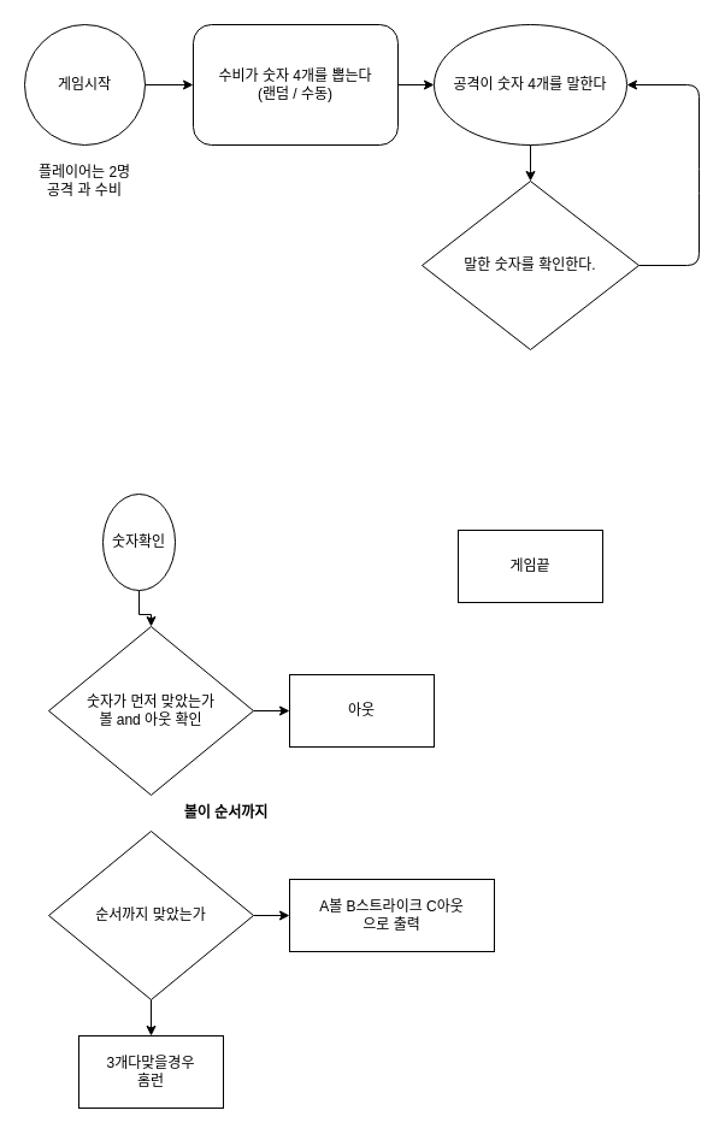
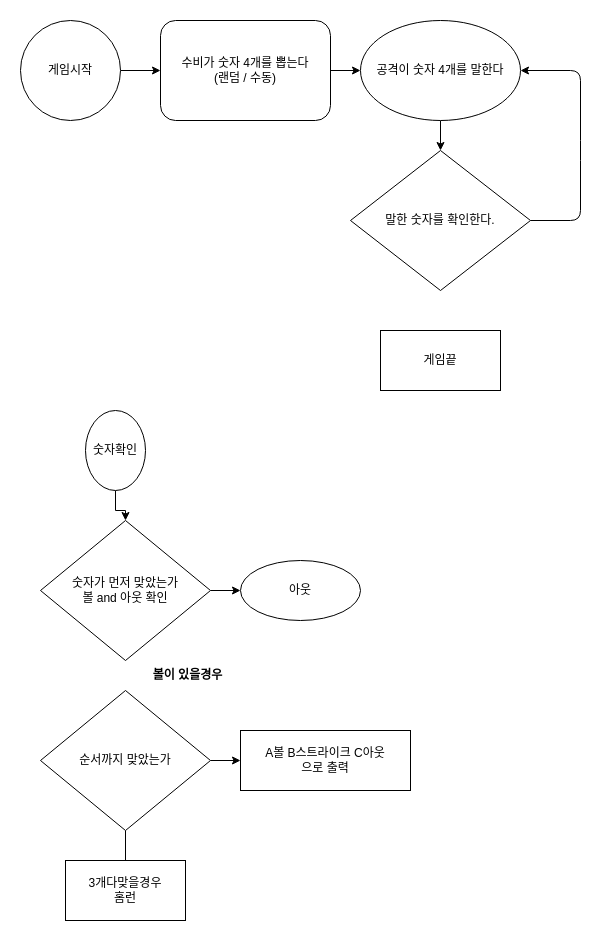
  <mxCell id="0" />
  <mxCell id="1" parent="0" />
  <mxCell id="2" value="" style="edgeStyle=orthogonalEdgeStyle;rounded=0;orthogonalLoop=1;jettySize=auto;html=1;" edge="1" parent="1" source="3" target="5"><mxGeometry relative="1" as="geometry" /></mxCell>
  <mxCell id="3" value="게임시작" style="ellipse;whiteSpace=wrap;html=1;" vertex="1" parent="1"><mxGeometry x="20" y="20" width="100" height="100" as="geometry" /></mxCell>
  <mxCell id="4" value="" style="edgeStyle=orthogonalEdgeStyle;rounded=0;orthogonalLoop=1;jettySize=auto;html=1;" edge="1" parent="1" source="5" target="8"><mxGeometry relative="1" as="geometry" /></mxCell>
  <mxCell id="5" value="수비가 숫자 4개를 뽑는다&lt;br&gt;(랜덤 / 수동)" style="whiteSpace=wrap;html=1;rounded=1;" vertex="1" parent="1"><mxGeometry x="160" y="20" width="170" height="100" as="geometry" /></mxCell>
- <mxCell id="6" value="플레이어는 2명&lt;br&gt;공격 과 수비" style="text;html=1;strokeColor=none;fillColor=none;align=center;verticalAlign=middle;whiteSpace=wrap;rounded=0;" vertex="1" parent="1"><mxGeometry x="20" y="130" width="100" height="40" as="geometry" /></mxCell>
  <mxCell id="7" value="" style="edgeStyle=orthogonalEdgeStyle;rounded=0;orthogonalLoop=1;jettySize=auto;html=1;" edge="1" parent="1" source="8" target="9"><mxGeometry relative="1" as="geometry" /></mxCell>
  <mxCell id="8" value="공격이 숫자 4개를 말한다" style="ellipse;whiteSpace=wrap;html=1;" vertex="1" parent="1"><mxGeometry x="360" y="20" width="160" height="100" as="geometry" /></mxCell>
  <mxCell id="9" value="말한 숫자를 확인한다." style="rhombus;whiteSpace=wrap;html=1;" vertex="1" parent="1"><mxGeometry x="350" y="150" width="180" height="140" as="geometry" /></mxCell>
- <mxCell id="10" value="게임끝" style="whiteSpace=wrap;html=1;" vertex="1" parent="1"><mxGeometry x="380" y="440" width="120" height="60" as="geometry" /></mxCell>
+ <mxCell id="10" value="게임끝" style="whiteSpace=wrap;html=1;" vertex="1" parent="1"><mxGeometry x="380" y="330" width="120" height="60" as="geometry" /></mxCell>
  <mxCell id="11" value="" style="endArrow=classic;html=1;entryX=1;entryY=0.5;entryDx=0;entryDy=0;" edge="1" parent="1" target="8"><mxGeometry width="50" height="50" relative="1" as="geometry"><mxPoint x="530" y="220" as="sourcePoint" /><mxPoint x="580" y="170" as="targetPoint" /><Array as="points"><mxPoint x="580" y="220" /><mxPoint x="580" y="150" /><mxPoint x="580" y="70" /></Array></mxGeometry></mxCell>
  <mxCell id="12" value="" style="edgeStyle=orthogonalEdgeStyle;rounded=0;orthogonalLoop=1;jettySize=auto;html=1;" edge="1" parent="1" source="13" target="15"><mxGeometry relative="1" as="geometry"><mxPoint x="130" y="490" as="targetPoint" /></mxGeometry></mxCell>
  <mxCell id="13" value="숫자확인" style="ellipse;whiteSpace=wrap;html=1;aspect=fixed;" vertex="1" parent="1"><mxGeometry x="85" y="410" width="60" height="80" as="geometry" /></mxCell>
  <mxCell id="14" value="" style="edgeStyle=orthogonalEdgeStyle;rounded=0;orthogonalLoop=1;jettySize=auto;html=1;" edge="1" parent="1" source="15" target="21"><mxGeometry relative="1" as="geometry" /></mxCell>
  <mxCell id="15" value="숫자가 먼저 맞았는가&lt;br&gt;볼 and 아웃 확인" style="rhombus;whiteSpace=wrap;html=1;" vertex="1" parent="1"><mxGeometry x="40" y="520" width="170" height="140" as="geometry" /></mxCell>
- <mxCell id="16" value="" style="edgeStyle=orthogonalEdgeStyle;rounded=0;orthogonalLoop=1;jettySize=auto;html=1;" edge="1" parent="1" source="18" target="19"><mxGeometry relative="1" as="geometry" /></mxCell>
+ <mxCell id="16" value="" style="edgeStyle=orthogonalEdgeStyle;rounded=0;orthogonalLoop=1;jettySize=auto;html=1;endArrow=none;" edge="1" parent="1" source="18" target="19"><mxGeometry relative="1" as="geometry" /></mxCell>
  <mxCell id="17" value="" style="edgeStyle=orthogonalEdgeStyle;rounded=0;orthogonalLoop=1;jettySize=auto;html=1;" edge="1" parent="1" source="18" target="22"><mxGeometry relative="1" as="geometry" /></mxCell>
  <mxCell id="18" value="순서까지 맞았는가" style="rhombus;whiteSpace=wrap;html=1;" vertex="1" parent="1"><mxGeometry x="40" y="690" width="170" height="140" as="geometry" /></mxCell>
  <mxCell id="19" value="3개다맞을경우&lt;br&gt;홈런" style="whiteSpace=wrap;html=1;" vertex="1" parent="1"><mxGeometry x="65" y="860" width="120" height="60" as="geometry" /></mxCell>
- <mxCell id="20" value="볼이 순서까지" style="text;html=1;strokeColor=none;fillColor=none;align=center;verticalAlign=middle;whiteSpace=wrap;rounded=0;fontStyle=1" vertex="1" parent="1"><mxGeometry x="145" y="660" width="85" height="30" as="geometry" /></mxCell>
- <mxCell id="21" value="아웃" style="whiteSpace=wrap;html=1;" vertex="1" parent="1"><mxGeometry x="240" y="560" width="120" height="60" as="geometry" /></mxCell>
+ <mxCell id="20" value="볼이 있을경우" style="text;html=1;strokeColor=none;fillColor=none;align=center;verticalAlign=middle;whiteSpace=wrap;rounded=0;fontStyle=1" vertex="1" parent="1"><mxGeometry x="145" y="660" width="85" height="30" as="geometry" /></mxCell>
+ <mxCell id="21" value="아웃" style="ellipse;whiteSpace=wrap;html=1;" vertex="1" parent="1"><mxGeometry x="240" y="560" width="120" height="60" as="geometry" /></mxCell>
  <mxCell id="22" value="A볼 B스트라이크 C아웃&lt;br&gt;으로 출력" style="whiteSpace=wrap;html=1;" vertex="1" parent="1"><mxGeometry x="240" y="730" width="170" height="60" as="geometry" /></mxCell>
